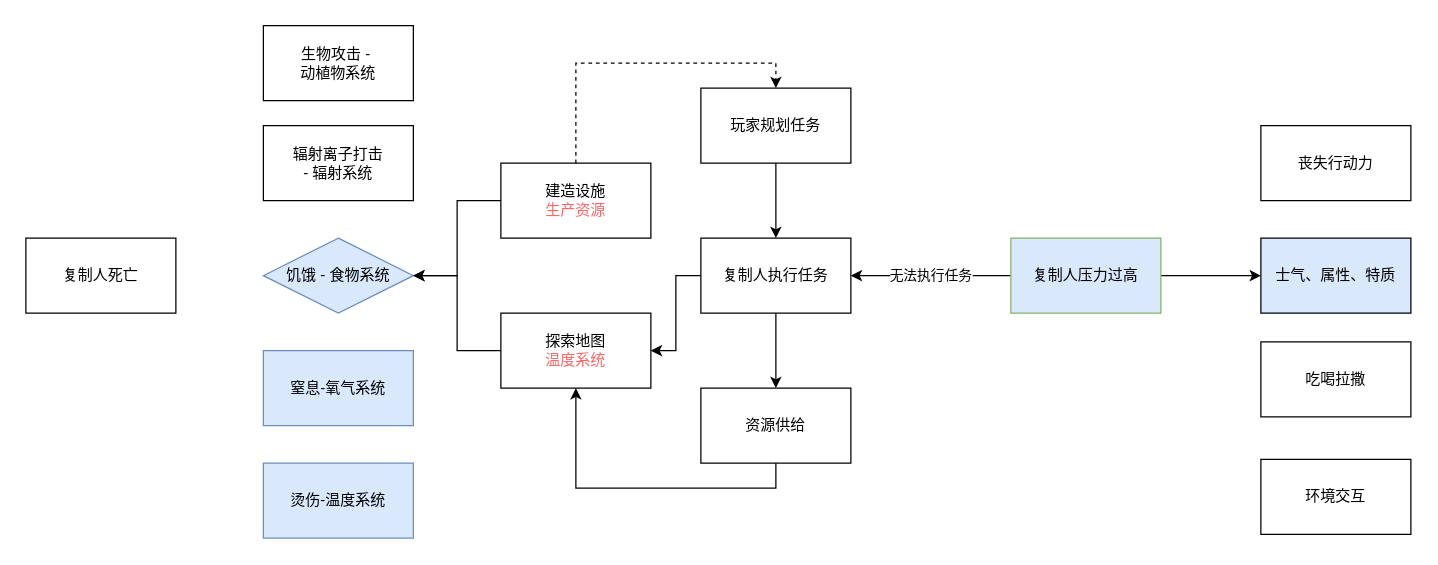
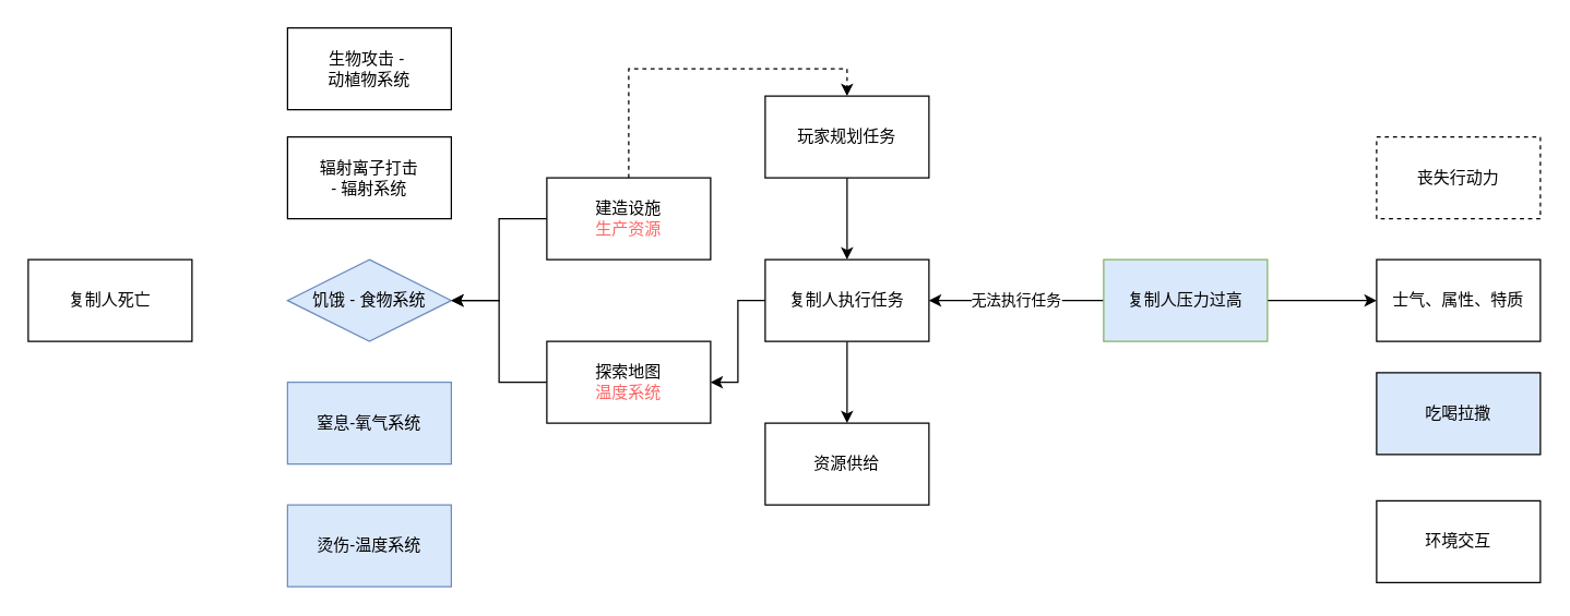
  <mxCell id="0" />
  <mxCell id="1" parent="0" />
  <mxCell id="2" value="饥饿 - 食物系统" style="rhombus;whiteSpace=wrap;html=1;fillColor=#dae8fc;strokeColor=#6c8ebf;" parent="1" vertex="1"><mxGeometry x="210" y="190" width="120" height="60" as="geometry" /></mxCell>
  <mxCell id="3" value="复制人死亡" style="rounded=0;whiteSpace=wrap;html=1;" parent="1" vertex="1"><mxGeometry x="20" y="190" width="120" height="60" as="geometry" /></mxCell>
  <mxCell id="4" value="" style="edgeStyle=orthogonalEdgeStyle;rounded=0;orthogonalLoop=1;jettySize=auto;html=1;" parent="1" source="6" target="2" edge="1"><mxGeometry relative="1" as="geometry" /></mxCell>
  <mxCell id="5" style="edgeStyle=orthogonalEdgeStyle;rounded=0;orthogonalLoop=1;jettySize=auto;html=1;entryX=0.5;entryY=0;entryDx=0;entryDy=0;exitX=0.5;exitY=0;exitDx=0;exitDy=0;dashed=1;" parent="1" source="6" target="10" edge="1"><mxGeometry relative="1" as="geometry" /></mxCell>
  <mxCell id="6" value="建造设施&lt;br&gt;&lt;font color=&quot;#ff6666&quot;&gt;生产资源&lt;/font&gt;" style="rounded=0;whiteSpace=wrap;html=1;" parent="1" vertex="1"><mxGeometry x="400" y="130" width="120" height="60" as="geometry" /></mxCell>
  <mxCell id="7" value="" style="edgeStyle=orthogonalEdgeStyle;rounded=0;orthogonalLoop=1;jettySize=auto;html=1;" parent="1" source="8" target="2" edge="1"><mxGeometry relative="1" as="geometry" /></mxCell>
  <mxCell id="8" value="探索地图&lt;br&gt;&lt;font color=&quot;#ff6666&quot;&gt;温度系统&lt;/font&gt;" style="rounded=0;whiteSpace=wrap;html=1;" parent="1" vertex="1"><mxGeometry x="400" y="250" width="120" height="60" as="geometry" /></mxCell>
  <mxCell id="9" value="" style="edgeStyle=orthogonalEdgeStyle;rounded=0;orthogonalLoop=1;jettySize=auto;html=1;" parent="1" source="10" target="13" edge="1"><mxGeometry relative="1" as="geometry" /></mxCell>
  <mxCell id="10" value="玩家规划任务" style="rounded=0;whiteSpace=wrap;html=1;" parent="1" vertex="1"><mxGeometry x="560" y="70" width="120" height="60" as="geometry" /></mxCell>
  <mxCell id="11" value="" style="edgeStyle=orthogonalEdgeStyle;rounded=0;orthogonalLoop=1;jettySize=auto;html=1;" parent="1" source="13" target="15" edge="1"><mxGeometry relative="1" as="geometry" /></mxCell>
  <mxCell id="12" style="edgeStyle=orthogonalEdgeStyle;rounded=0;orthogonalLoop=1;jettySize=auto;html=1;entryX=1;entryY=0.5;entryDx=0;entryDy=0;" parent="1" source="13" target="8" edge="1"><mxGeometry relative="1" as="geometry" /></mxCell>
  <mxCell id="13" value="复制人执行任务" style="rounded=0;whiteSpace=wrap;html=1;" parent="1" vertex="1"><mxGeometry x="560" y="190" width="120" height="60" as="geometry" /></mxCell>
- <mxCell id="14" style="edgeStyle=orthogonalEdgeStyle;rounded=0;orthogonalLoop=1;jettySize=auto;html=1;exitX=0.5;exitY=1;exitDx=0;exitDy=0;entryX=0.5;entryY=1;entryDx=0;entryDy=0;" parent="1" source="15" target="8" edge="1"><mxGeometry relative="1" as="geometry" /></mxCell>
  <mxCell id="15" value="资源供给" style="rounded=0;whiteSpace=wrap;html=1;" parent="1" vertex="1"><mxGeometry x="560" y="310" width="120" height="60" as="geometry" /></mxCell>
  <mxCell id="16" value="窒息-氧气系统" style="rounded=0;whiteSpace=wrap;html=1;fillColor=#dae8fc;strokeColor=#6c8ebf;" parent="1" vertex="1"><mxGeometry x="210" y="280" width="120" height="60" as="geometry" /></mxCell>
  <mxCell id="17" value="辐射离子打击&lt;br&gt;- 辐射系统" style="rounded=0;whiteSpace=wrap;html=1;" parent="1" vertex="1"><mxGeometry x="210" y="100" width="120" height="60" as="geometry" /></mxCell>
  <mxCell id="18" value="生物攻击 -&amp;nbsp;&lt;br&gt;动植物系统" style="rounded=0;whiteSpace=wrap;html=1;" parent="1" vertex="1"><mxGeometry x="210" y="20" width="120" height="60" as="geometry" /></mxCell>
  <mxCell id="19" value="烫伤-温度系统" style="rounded=0;whiteSpace=wrap;html=1;fillColor=#dae8fc;strokeColor=#6c8ebf;" parent="1" vertex="1"><mxGeometry x="210" y="370" width="120" height="60" as="geometry" /></mxCell>
  <mxCell id="20" value="无法执行任务" style="edgeStyle=orthogonalEdgeStyle;rounded=0;orthogonalLoop=1;jettySize=auto;html=1;entryX=1;entryY=0.5;entryDx=0;entryDy=0;" edge="1" parent="1" source="22" target="13"><mxGeometry relative="1" as="geometry" /></mxCell>
  <mxCell id="21" value="" style="edgeStyle=orthogonalEdgeStyle;rounded=0;orthogonalLoop=1;jettySize=auto;html=1;" edge="1" parent="1" source="22" target="23"><mxGeometry relative="1" as="geometry" /></mxCell>
  <mxCell id="22" value="复制人压力过高" style="rounded=0;whiteSpace=wrap;html=1;fillColor=#dae8fc;strokeColor=#82b366;" vertex="1" parent="1"><mxGeometry x="808" y="190" width="120" height="60" as="geometry" /></mxCell>
- <mxCell id="23" value="士气、属性、特质" style="rounded=0;whiteSpace=wrap;html=1;fillColor=#dae8fc;" vertex="1" parent="1"><mxGeometry x="1008" y="190" width="120" height="60" as="geometry" /></mxCell>
- <mxCell id="24" value="丧失行动力" style="rounded=0;whiteSpace=wrap;html=1;" vertex="1" parent="1"><mxGeometry x="1008" y="100" width="120" height="60" as="geometry" /></mxCell>
- <mxCell id="25" value="吃喝拉撒" style="rounded=0;whiteSpace=wrap;html=1;" vertex="1" parent="1"><mxGeometry x="1008" y="273" width="120" height="60" as="geometry" /></mxCell>
+ <mxCell id="23" value="士气、属性、特质" style="rounded=0;whiteSpace=wrap;html=1;" vertex="1" parent="1"><mxGeometry x="1008" y="190" width="120" height="60" as="geometry" /></mxCell>
+ <mxCell id="24" value="丧失行动力" style="rounded=0;whiteSpace=wrap;html=1;dashed=1;" vertex="1" parent="1"><mxGeometry x="1008" y="100" width="120" height="60" as="geometry" /></mxCell>
+ <mxCell id="25" value="吃喝拉撒" style="rounded=0;whiteSpace=wrap;html=1;fillColor=#dae8fc;" vertex="1" parent="1"><mxGeometry x="1008" y="273" width="120" height="60" as="geometry" /></mxCell>
  <mxCell id="26" value="环境交互" style="rounded=0;whiteSpace=wrap;html=1;" vertex="1" parent="1"><mxGeometry x="1008" y="367" width="120" height="60" as="geometry" /></mxCell>
